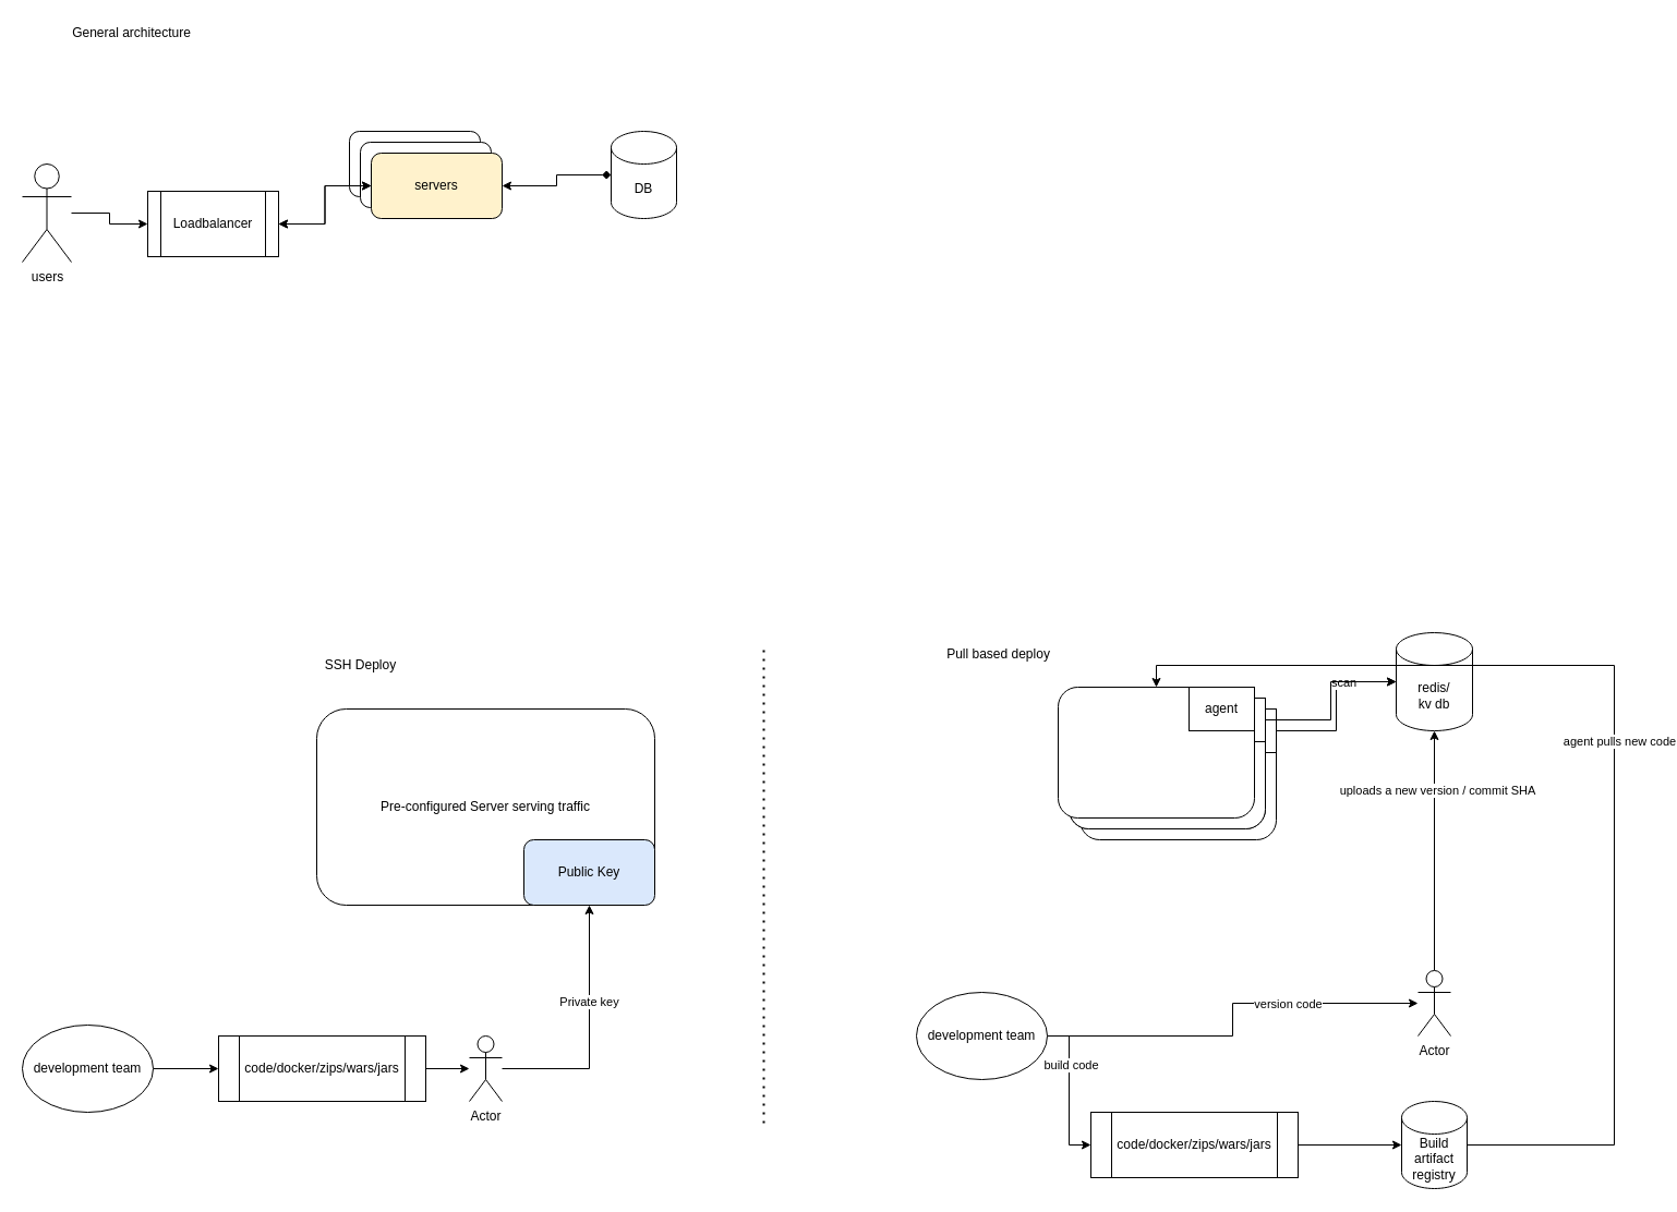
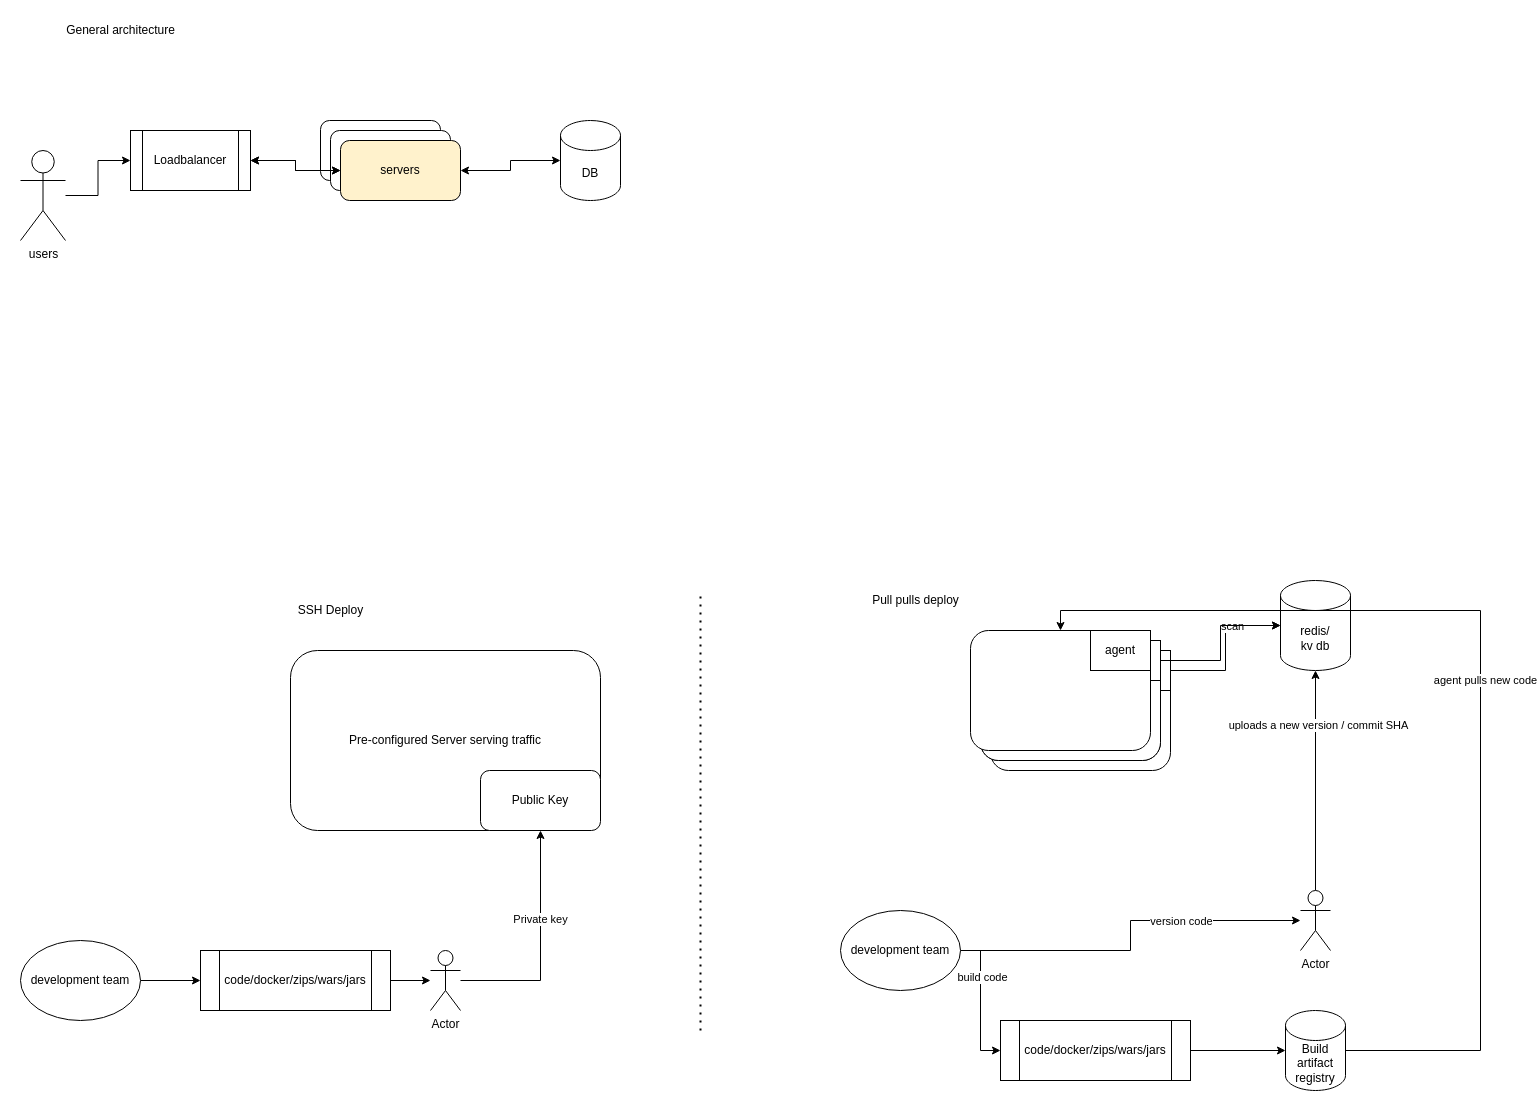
  <mxCell id="0" />
  <mxCell id="1" parent="0" />
  <mxCell id="2" value="SSH Deploy" style="text;html=1;align=center;verticalAlign=middle;resizable=0;points=[];autosize=1;strokeColor=none;fillColor=none;" parent="1" vertex="1"><mxGeometry x="290" y="600" width="80" height="20" as="geometry" /></mxCell>
  <mxCell id="3" style="edgeStyle=orthogonalEdgeStyle;rounded=0;orthogonalLoop=1;jettySize=auto;html=1;entryX=0.5;entryY=1;entryDx=0;entryDy=0;" parent="1" source="5" target="12" edge="1"><mxGeometry relative="1" as="geometry" /></mxCell>
  <mxCell id="4" value="Private key" style="edgeLabel;html=1;align=center;verticalAlign=middle;resizable=0;points=[];" parent="3" vertex="1" connectable="0"><mxGeometry x="0.235" y="1" relative="1" as="geometry"><mxPoint as="offset" /></mxGeometry></mxCell>
  <mxCell id="5" value="Actor" style="shape=umlActor;verticalLabelPosition=bottom;verticalAlign=top;html=1;outlineConnect=0;" parent="1" vertex="1"><mxGeometry x="430" y="950" width="30" height="60" as="geometry" /></mxCell>
  <mxCell id="6" style="edgeStyle=orthogonalEdgeStyle;rounded=0;orthogonalLoop=1;jettySize=auto;html=1;" parent="1" source="7" target="5" edge="1"><mxGeometry relative="1" as="geometry" /></mxCell>
  <mxCell id="7" value="code/docker/zips/wars/jars" style="shape=process;whiteSpace=wrap;html=1;backgroundOutline=1;" parent="1" vertex="1"><mxGeometry x="200" y="950" width="190" height="60" as="geometry" /></mxCell>
  <mxCell id="8" style="edgeStyle=orthogonalEdgeStyle;rounded=0;orthogonalLoop=1;jettySize=auto;html=1;entryX=0;entryY=0.5;entryDx=0;entryDy=0;" parent="1" source="9" target="7" edge="1"><mxGeometry relative="1" as="geometry" /></mxCell>
  <mxCell id="9" value="development team" style="ellipse;whiteSpace=wrap;html=1;" parent="1" vertex="1"><mxGeometry x="20" y="940" width="120" height="80" as="geometry" /></mxCell>
  <mxCell id="10" value="" style="group" parent="1" vertex="1" connectable="0"><mxGeometry x="290" y="650" width="310" height="180" as="geometry" /></mxCell>
  <mxCell id="11" value="Pre-configured Server serving traffic" style="rounded=1;whiteSpace=wrap;html=1;" parent="10" vertex="1"><mxGeometry width="310" height="180" as="geometry" /></mxCell>
- <mxCell id="12" value="Public Key" style="rounded=1;whiteSpace=wrap;html=1;fillColor=#dae8fc;" parent="10" vertex="1"><mxGeometry x="190" y="120" width="120" height="60" as="geometry" /></mxCell>
+ <mxCell id="12" value="Public Key" style="rounded=1;whiteSpace=wrap;html=1;" parent="10" vertex="1"><mxGeometry x="190" y="120" width="120" height="60" as="geometry" /></mxCell>
  <mxCell id="13" value="" style="endArrow=none;dashed=1;html=1;dashPattern=1 3;strokeWidth=2;rounded=0;" parent="1" edge="1"><mxGeometry width="50" height="50" relative="1" as="geometry"><mxPoint x="700" y="1030" as="sourcePoint" /><mxPoint x="700" y="590" as="targetPoint" /></mxGeometry></mxCell>
- <mxCell id="14" value="Pull based deploy" style="text;html=1;align=center;verticalAlign=middle;resizable=0;points=[];autosize=1;strokeColor=none;fillColor=none;" parent="1" vertex="1"><mxGeometry x="860" y="590" width="110" height="20" as="geometry" /></mxCell>
+ <mxCell id="14" value="Pull pulls deploy" style="text;html=1;align=center;verticalAlign=middle;resizable=0;points=[];autosize=1;strokeColor=none;fillColor=none;" parent="1" vertex="1"><mxGeometry x="860" y="590" width="110" height="20" as="geometry" /></mxCell>
  <mxCell id="15" value="redis/&lt;br&gt;kv db" style="shape=cylinder3;whiteSpace=wrap;html=1;boundedLbl=1;backgroundOutline=1;size=15;" parent="1" vertex="1"><mxGeometry x="1280" y="580" width="70" height="90" as="geometry" /></mxCell>
  <mxCell id="16" style="edgeStyle=orthogonalEdgeStyle;rounded=0;orthogonalLoop=1;jettySize=auto;html=1;entryX=0;entryY=0.5;entryDx=0;entryDy=0;entryPerimeter=0;" parent="1" source="30" target="15" edge="1"><mxGeometry relative="1" as="geometry" /></mxCell>
  <mxCell id="17" value="scan" style="edgeLabel;html=1;align=center;verticalAlign=middle;resizable=0;points=[];" parent="16" vertex="1" connectable="0"><mxGeometry x="0.362" relative="1" as="geometry"><mxPoint as="offset" /></mxGeometry></mxCell>
  <mxCell id="18" style="edgeStyle=orthogonalEdgeStyle;rounded=0;orthogonalLoop=1;jettySize=auto;html=1;entryX=0.5;entryY=1;entryDx=0;entryDy=0;entryPerimeter=0;" parent="1" source="20" target="15" edge="1"><mxGeometry relative="1" as="geometry" /></mxCell>
  <mxCell id="19" value="uploads a new version / commit SHA" style="edgeLabel;html=1;align=center;verticalAlign=middle;resizable=0;points=[];" parent="18" vertex="1" connectable="0"><mxGeometry x="0.505" y="-2" relative="1" as="geometry"><mxPoint as="offset" /></mxGeometry></mxCell>
  <mxCell id="20" value="Actor" style="shape=umlActor;verticalLabelPosition=bottom;verticalAlign=top;html=1;outlineConnect=0;" parent="1" vertex="1"><mxGeometry x="1300" y="890" width="30" height="60" as="geometry" /></mxCell>
  <mxCell id="21" style="edgeStyle=orthogonalEdgeStyle;rounded=0;orthogonalLoop=1;jettySize=auto;html=1;" parent="1" source="22" target="43" edge="1"><mxGeometry relative="1" as="geometry" /></mxCell>
  <mxCell id="22" value="code/docker/zips/wars/jars" style="shape=process;whiteSpace=wrap;html=1;backgroundOutline=1;" parent="1" vertex="1"><mxGeometry x="1000" y="1020" width="190" height="60" as="geometry" /></mxCell>
  <mxCell id="23" style="edgeStyle=orthogonalEdgeStyle;rounded=0;orthogonalLoop=1;jettySize=auto;html=1;entryX=0;entryY=0.5;entryDx=0;entryDy=0;" parent="1" source="27" target="22" edge="1"><mxGeometry relative="1" as="geometry" /></mxCell>
  <mxCell id="24" value="build code" style="edgeLabel;html=1;align=center;verticalAlign=middle;resizable=0;points=[];" parent="23" vertex="1" connectable="0"><mxGeometry x="-0.34" y="1" relative="1" as="geometry"><mxPoint as="offset" /></mxGeometry></mxCell>
  <mxCell id="25" style="edgeStyle=orthogonalEdgeStyle;rounded=0;orthogonalLoop=1;jettySize=auto;html=1;" parent="1" source="27" target="20" edge="1"><mxGeometry relative="1" as="geometry" /></mxCell>
  <mxCell id="26" value="version code" style="edgeLabel;html=1;align=center;verticalAlign=middle;resizable=0;points=[];" parent="25" vertex="1" connectable="0"><mxGeometry x="0.352" relative="1" as="geometry"><mxPoint as="offset" /></mxGeometry></mxCell>
  <mxCell id="27" value="development team" style="ellipse;whiteSpace=wrap;html=1;" parent="1" vertex="1"><mxGeometry x="840" y="910" width="120" height="80" as="geometry" /></mxCell>
  <mxCell id="28" value="" style="group" parent="1" vertex="1" connectable="0"><mxGeometry x="990" y="650" width="180" height="120" as="geometry" /></mxCell>
  <mxCell id="29" value="" style="rounded=1;whiteSpace=wrap;html=1;" parent="28" vertex="1"><mxGeometry width="180" height="120" as="geometry" /></mxCell>
  <mxCell id="30" value="agent" style="whiteSpace=wrap;html=1;" parent="28" vertex="1"><mxGeometry x="120" width="60" height="40" as="geometry" /></mxCell>
  <mxCell id="31" value="" style="group" parent="28" vertex="1" connectable="0"><mxGeometry x="-10" y="-10" width="180" height="120" as="geometry" /></mxCell>
  <mxCell id="32" value="" style="rounded=1;whiteSpace=wrap;html=1;" parent="31" vertex="1"><mxGeometry width="180" height="120" as="geometry" /></mxCell>
  <mxCell id="33" value="agent" style="whiteSpace=wrap;html=1;" parent="31" vertex="1"><mxGeometry x="120" width="60" height="40" as="geometry" /></mxCell>
  <mxCell id="34" value="" style="group" parent="31" vertex="1" connectable="0"><mxGeometry width="180" height="120" as="geometry" /></mxCell>
  <mxCell id="35" value="" style="rounded=1;whiteSpace=wrap;html=1;" parent="34" vertex="1"><mxGeometry width="180" height="120" as="geometry" /></mxCell>
  <mxCell id="36" value="agent" style="whiteSpace=wrap;html=1;" parent="34" vertex="1"><mxGeometry x="120" width="60" height="40" as="geometry" /></mxCell>
  <mxCell id="37" value="" style="group" parent="34" vertex="1" connectable="0"><mxGeometry x="-10" y="-10" width="180" height="120" as="geometry" /></mxCell>
  <mxCell id="38" value="" style="rounded=1;whiteSpace=wrap;html=1;" parent="37" vertex="1"><mxGeometry width="180" height="120" as="geometry" /></mxCell>
  <mxCell id="39" value="agent" style="whiteSpace=wrap;html=1;" parent="37" vertex="1"><mxGeometry x="120" width="60" height="40" as="geometry" /></mxCell>
  <mxCell id="40" style="edgeStyle=orthogonalEdgeStyle;rounded=0;orthogonalLoop=1;jettySize=auto;html=1;entryX=0;entryY=0.5;entryDx=0;entryDy=0;entryPerimeter=0;" parent="1" source="36" target="15" edge="1"><mxGeometry relative="1" as="geometry" /></mxCell>
  <mxCell id="41" style="edgeStyle=orthogonalEdgeStyle;rounded=0;orthogonalLoop=1;jettySize=auto;html=1;entryX=0.5;entryY=0;entryDx=0;entryDy=0;" parent="1" source="43" target="38" edge="1"><mxGeometry relative="1" as="geometry"><Array as="points"><mxPoint x="1480" y="1050" /><mxPoint x="1480" y="610" /><mxPoint x="1060" y="610" /></Array></mxGeometry></mxCell>
  <mxCell id="42" value="agent pulls new code" style="edgeLabel;html=1;align=center;verticalAlign=middle;resizable=0;points=[];" parent="41" vertex="1" connectable="0"><mxGeometry x="-0.003" y="-4" relative="1" as="geometry"><mxPoint as="offset" /></mxGeometry></mxCell>
  <mxCell id="43" value="Build artifact registry" style="shape=cylinder3;whiteSpace=wrap;html=1;boundedLbl=1;backgroundOutline=1;size=15;" parent="1" vertex="1"><mxGeometry x="1285" y="1010" width="60" height="80" as="geometry" /></mxCell>
  <mxCell id="44" value="" style="rounded=1;whiteSpace=wrap;html=1;" parent="1" vertex="1"><mxGeometry x="320" y="120" width="120" height="60" as="geometry" /></mxCell>
  <mxCell id="45" value="" style="rounded=1;whiteSpace=wrap;html=1;" parent="1" vertex="1"><mxGeometry x="330" y="130" width="120" height="60" as="geometry" /></mxCell>
- <mxCell id="46" style="edgeStyle=orthogonalEdgeStyle;rounded=0;orthogonalLoop=1;jettySize=auto;html=1;entryX=0;entryY=0.5;entryDx=0;entryDy=0;entryPerimeter=0;startArrow=classic;startFill=1;endArrow=diamond;" parent="1" source="47" target="48" edge="1"><mxGeometry relative="1" as="geometry" /></mxCell>
+ <mxCell id="46" style="edgeStyle=orthogonalEdgeStyle;rounded=0;orthogonalLoop=1;jettySize=auto;html=1;entryX=0;entryY=0.5;entryDx=0;entryDy=0;entryPerimeter=0;startArrow=classic;startFill=1;" parent="1" source="47" target="48" edge="1"><mxGeometry relative="1" as="geometry" /></mxCell>
  <mxCell id="47" value="servers" style="rounded=1;whiteSpace=wrap;html=1;fillColor=#fff2cc;" parent="1" vertex="1"><mxGeometry x="340" y="140" width="120" height="60" as="geometry" /></mxCell>
  <mxCell id="48" value="DB" style="shape=cylinder3;whiteSpace=wrap;html=1;boundedLbl=1;backgroundOutline=1;size=15;" parent="1" vertex="1"><mxGeometry x="560" y="120" width="60" height="80" as="geometry" /></mxCell>
  <mxCell id="49" value="" style="edgeStyle=orthogonalEdgeStyle;rounded=0;orthogonalLoop=1;jettySize=auto;html=1;startArrow=classic;startFill=1;" parent="1" source="51" target="47" edge="1"><mxGeometry relative="1" as="geometry" /></mxCell>
  <mxCell id="50" value="" style="edgeStyle=orthogonalEdgeStyle;rounded=0;orthogonalLoop=1;jettySize=auto;html=1;startArrow=classic;startFill=1;" parent="1" source="51" target="47" edge="1"><mxGeometry relative="1" as="geometry" /></mxCell>
- <mxCell id="51" value="Loadbalancer" style="shape=process;whiteSpace=wrap;html=1;backgroundOutline=1;" parent="1" vertex="1"><mxGeometry x="135" y="175" width="120" height="60" as="geometry" /></mxCell>
+ <mxCell id="51" value="Loadbalancer" style="shape=process;whiteSpace=wrap;html=1;backgroundOutline=1;" parent="1" vertex="1"><mxGeometry x="130" y="130" width="120" height="60" as="geometry" /></mxCell>
  <mxCell id="52" style="edgeStyle=orthogonalEdgeStyle;rounded=0;orthogonalLoop=1;jettySize=auto;html=1;entryX=0;entryY=0.5;entryDx=0;entryDy=0;" edge="1" parent="1" source="53" target="51"><mxGeometry relative="1" as="geometry" /></mxCell>
  <mxCell id="53" value="users&lt;br&gt;" style="shape=umlActor;verticalLabelPosition=bottom;verticalAlign=top;html=1;outlineConnect=0;" vertex="1" parent="1"><mxGeometry x="20" y="150" width="45" height="90" as="geometry" /></mxCell>
  <mxCell id="54" value="General architecture" style="text;html=1;align=center;verticalAlign=middle;resizable=0;points=[];autosize=1;strokeColor=none;fillColor=none;" vertex="1" parent="1"><mxGeometry x="60" y="20" width="120" height="20" as="geometry" /></mxCell>
